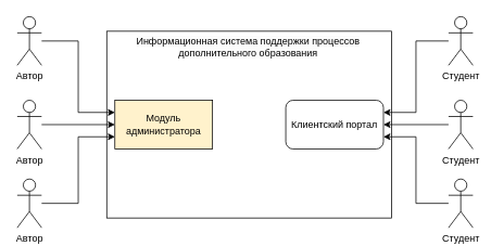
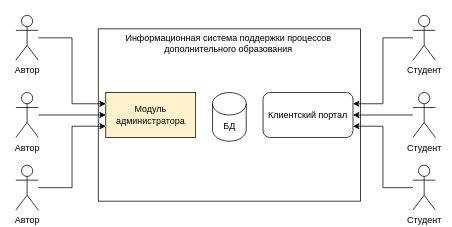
  <mxCell id="0" />
  <mxCell id="1" parent="0" />
  <mxCell id="2" value="" style="rounded=0;whiteSpace=wrap;html=1;" vertex="1" parent="1"><mxGeometry x="130" y="38" width="350" height="230" as="geometry" /></mxCell>
  <mxCell id="3" style="edgeStyle=orthogonalEdgeStyle;rounded=0;orthogonalLoop=1;jettySize=auto;html=1;entryX=0;entryY=0.5;entryDx=0;entryDy=0;" edge="1" parent="1" source="4" target="15"><mxGeometry relative="1" as="geometry" /></mxCell>
  <mxCell id="4" value="Автор" style="shape=umlActor;verticalLabelPosition=bottom;verticalAlign=top;html=1;outlineConnect=0;" vertex="1" parent="1"><mxGeometry x="20" y="123" width="30" height="60" as="geometry" /></mxCell>
  <mxCell id="5" style="edgeStyle=orthogonalEdgeStyle;rounded=0;orthogonalLoop=1;jettySize=auto;html=1;" edge="1" parent="1" source="6" target="16"><mxGeometry relative="1" as="geometry" /></mxCell>
  <mxCell id="6" value="Студент" style="shape=umlActor;verticalLabelPosition=bottom;verticalAlign=top;html=1;outlineConnect=0;" vertex="1" parent="1"><mxGeometry x="550" y="123" width="30" height="60" as="geometry" /></mxCell>
  <mxCell id="7" style="edgeStyle=orthogonalEdgeStyle;rounded=0;orthogonalLoop=1;jettySize=auto;html=1;entryX=0;entryY=0.75;entryDx=0;entryDy=0;" edge="1" parent="1" source="8" target="15"><mxGeometry relative="1" as="geometry" /></mxCell>
  <mxCell id="8" value="Автор" style="shape=umlActor;verticalLabelPosition=bottom;verticalAlign=top;html=1;outlineConnect=0;" vertex="1" parent="1"><mxGeometry x="20" y="220" width="30" height="60" as="geometry" /></mxCell>
  <mxCell id="9" style="edgeStyle=orthogonalEdgeStyle;rounded=0;orthogonalLoop=1;jettySize=auto;html=1;entryX=0;entryY=0.25;entryDx=0;entryDy=0;" edge="1" parent="1" source="10" target="15"><mxGeometry relative="1" as="geometry" /></mxCell>
  <mxCell id="10" value="Автор" style="shape=umlActor;verticalLabelPosition=bottom;verticalAlign=top;html=1;outlineConnect=0;" vertex="1" parent="1"><mxGeometry x="20" y="20" width="30" height="60" as="geometry" /></mxCell>
  <mxCell id="11" style="edgeStyle=orthogonalEdgeStyle;rounded=0;orthogonalLoop=1;jettySize=auto;html=1;entryX=1;entryY=0.25;entryDx=0;entryDy=0;" edge="1" parent="1" source="12" target="16"><mxGeometry relative="1" as="geometry" /></mxCell>
  <mxCell id="12" value="Студент&lt;div&gt;&lt;br/&gt;&lt;/div&gt;" style="shape=umlActor;verticalLabelPosition=bottom;verticalAlign=top;html=1;outlineConnect=0;" vertex="1" parent="1"><mxGeometry x="550" y="20" width="30" height="60" as="geometry" /></mxCell>
  <mxCell id="13" style="edgeStyle=orthogonalEdgeStyle;rounded=0;orthogonalLoop=1;jettySize=auto;html=1;entryX=1;entryY=0.75;entryDx=0;entryDy=0;" edge="1" parent="1" source="14" target="16"><mxGeometry relative="1" as="geometry" /></mxCell>
  <mxCell id="14" value="Студент" style="shape=umlActor;verticalLabelPosition=bottom;verticalAlign=top;html=1;outlineConnect=0;" vertex="1" parent="1"><mxGeometry x="550" y="220" width="30" height="60" as="geometry" /></mxCell>
  <mxCell id="15" value="Модуль администратора" style="rounded=0;whiteSpace=wrap;html=1;fillColor=#fff2cc;" vertex="1" parent="1"><mxGeometry x="140" y="123" width="120" height="60" as="geometry" /></mxCell>
  <mxCell id="16" value="Клиентский портал" style="whiteSpace=wrap;html=1;rounded=1;" vertex="1" parent="1"><mxGeometry x="350" y="123" width="120" height="60" as="geometry" /></mxCell>
+ <mxCell id="17" value="БД" style="shape=cylinder3;whiteSpace=wrap;html=1;boundedLbl=1;backgroundOutline=1;size=15;" vertex="1" parent="1"><mxGeometry x="282.5" y="123" width="45" height="65" as="geometry" /></mxCell>
  <mxCell id="18" value="&#10;&lt;span style=&quot;color: rgb(0, 0, 0); font-family: Helvetica; font-size: 12px; font-style: normal; font-variant-ligatures: normal; font-variant-caps: normal; font-weight: 400; letter-spacing: normal; orphans: 2; text-align: center; text-indent: 0px; text-transform: none; widows: 2; word-spacing: 0px; -webkit-text-stroke-width: 0px; background-color: rgb(251, 251, 251); text-decoration-thickness: initial; text-decoration-style: initial; text-decoration-color: initial; float: none; display: inline !important;&quot;&gt;Информационная система поддержки процессов дополнительного образования&lt;/span&gt;&#10;&#10;" style="text;html=1;align=center;verticalAlign=middle;whiteSpace=wrap;rounded=0;" vertex="1" parent="1"><mxGeometry x="129" y="50" width="350" height="30" as="geometry" /></mxCell>
